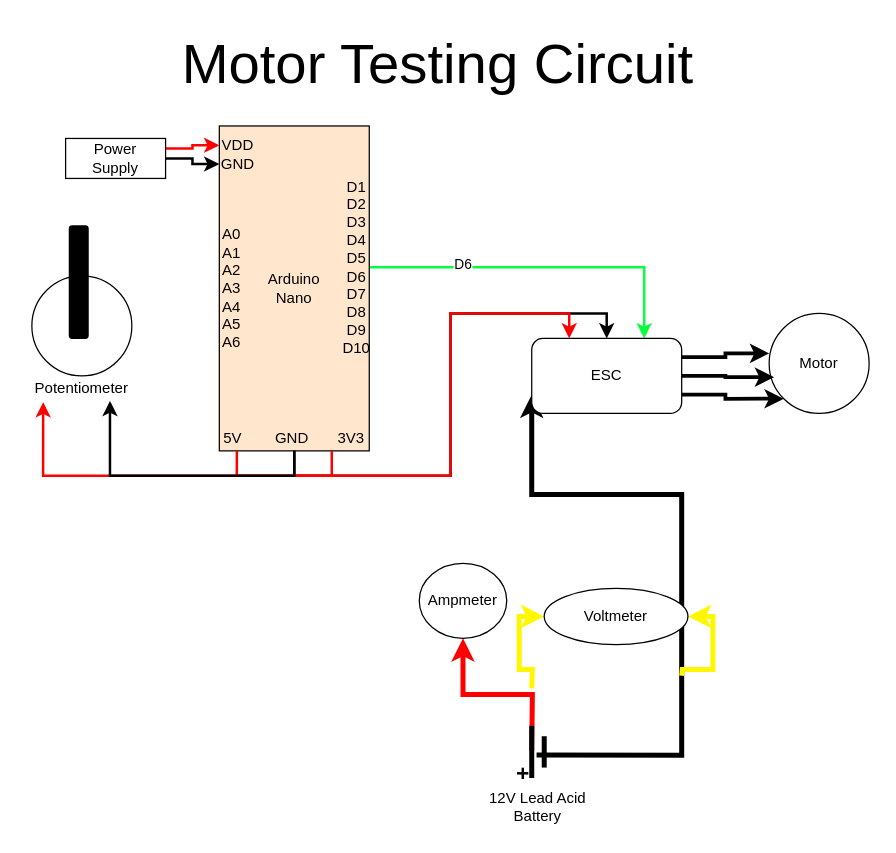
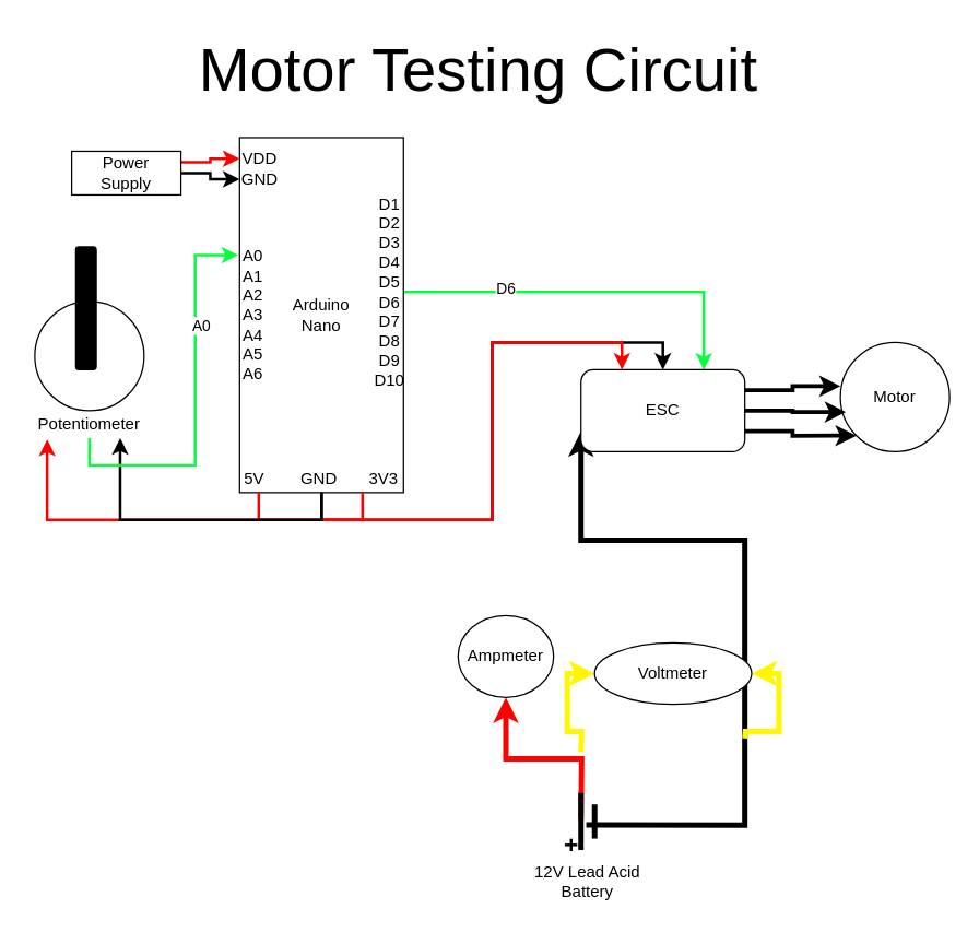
  <mxCell id="0" />
  <mxCell id="1" parent="0" />
  <mxCell id="2" value="&lt;div&gt;Motor&lt;/div&gt;" style="ellipse;whiteSpace=wrap;html=1;aspect=fixed;" vertex="1" parent="1"><mxGeometry x="615" y="250" width="80" height="80" as="geometry" /></mxCell>
  <mxCell id="3" style="edgeStyle=orthogonalEdgeStyle;rounded=0;orthogonalLoop=1;jettySize=auto;html=1;exitX=1;exitY=0.75;exitDx=0;exitDy=0;entryX=0;entryY=1;entryDx=0;entryDy=0;strokeWidth=3;" edge="1" parent="1" source="8" target="2"><mxGeometry relative="1" as="geometry" /></mxCell>
  <mxCell id="4" style="edgeStyle=orthogonalEdgeStyle;rounded=0;orthogonalLoop=1;jettySize=auto;html=1;exitX=0.5;exitY=0;exitDx=0;exitDy=0;entryX=0.5;entryY=1;entryDx=0;entryDy=0;startArrow=classic;startFill=1;endArrow=none;endFill=0;strokeWidth=2;" edge="1" parent="1" source="8" target="15"><mxGeometry relative="1" as="geometry" /></mxCell>
  <mxCell id="5" style="edgeStyle=orthogonalEdgeStyle;rounded=0;orthogonalLoop=1;jettySize=auto;html=1;exitX=0.75;exitY=0;exitDx=0;exitDy=0;startArrow=classic;startFill=1;endArrow=none;endFill=0;strokeColor=#05FF3F;strokeWidth=2;" edge="1" parent="1" source="8" target="13"><mxGeometry relative="1" as="geometry"><mxPoint x="305" y="230" as="targetPoint" /></mxGeometry></mxCell>
  <mxCell id="6" value="&lt;div&gt;D6&lt;/div&gt;" style="edgeLabel;html=1;align=center;verticalAlign=middle;resizable=0;points=[];" vertex="1" connectable="0" parent="5"><mxGeometry x="0.466" y="-3" relative="1" as="geometry"><mxPoint as="offset" /></mxGeometry></mxCell>
  <mxCell id="7" style="edgeStyle=orthogonalEdgeStyle;rounded=0;orthogonalLoop=1;jettySize=auto;html=1;exitX=0;exitY=0.75;exitDx=0;exitDy=0;startArrow=classic;startFill=1;endArrow=none;endFill=0;strokeWidth=4;entryX=0;entryY=0;entryDx=0;entryDy=0;" edge="1" parent="1" source="8" target="26"><mxGeometry relative="1" as="geometry"><mxPoint x="435" y="460" as="targetPoint" /><Array as="points"><mxPoint x="425" y="395" /><mxPoint x="545" y="395" /><mxPoint x="545" y="604" /></Array></mxGeometry></mxCell>
  <mxCell id="8" value="ESC" style="rounded=1;whiteSpace=wrap;html=1;" vertex="1" parent="1"><mxGeometry x="425" y="270" width="120" height="60" as="geometry" /></mxCell>
  <mxCell id="9" style="edgeStyle=orthogonalEdgeStyle;rounded=0;orthogonalLoop=1;jettySize=auto;html=1;exitX=1;exitY=0.25;exitDx=0;exitDy=0;entryX=0;entryY=0.4;entryDx=0;entryDy=0;entryPerimeter=0;strokeWidth=3;" edge="1" parent="1" source="8" target="2"><mxGeometry relative="1" as="geometry" /></mxCell>
  <mxCell id="10" style="edgeStyle=orthogonalEdgeStyle;rounded=0;orthogonalLoop=1;jettySize=auto;html=1;exitX=1;exitY=0.5;exitDx=0;exitDy=0;entryX=0.05;entryY=0.638;entryDx=0;entryDy=0;entryPerimeter=0;strokeWidth=3;" edge="1" parent="1" source="8" target="2"><mxGeometry relative="1" as="geometry" /></mxCell>
  <mxCell id="11" value="" style="group" vertex="1" connectable="0" parent="1"><mxGeometry x="165" y="100" width="150" height="260" as="geometry" /></mxCell>
- <mxCell id="12" value="&lt;div&gt;Arduino&lt;/div&gt;&lt;div&gt;Nano&lt;br&gt;&lt;/div&gt;" style="rounded=0;whiteSpace=wrap;html=1;fillColor=#ffe6cc;" vertex="1" parent="11"><mxGeometry x="10" width="120" height="260" as="geometry" /></mxCell>
+ <mxCell id="12" value="&lt;div&gt;Arduino&lt;/div&gt;&lt;div&gt;Nano&lt;br&gt;&lt;/div&gt;" style="rounded=0;whiteSpace=wrap;html=1;" vertex="1" parent="11"><mxGeometry x="10" width="120" height="260" as="geometry" /></mxCell>
  <mxCell id="13" value="&lt;div&gt;D1&lt;/div&gt;&lt;div&gt;D2&lt;/div&gt;&lt;div&gt;D3&lt;/div&gt;&lt;div&gt;D4&lt;/div&gt;&lt;div&gt;D5&lt;/div&gt;&lt;div&gt;D6&lt;/div&gt;&lt;div&gt;D7&lt;br&gt;D8&lt;/div&gt;&lt;div&gt;D9&lt;/div&gt;&lt;div&gt;D10&lt;br&gt;&lt;/div&gt;" style="text;html=1;strokeColor=none;fillColor=none;align=center;verticalAlign=middle;whiteSpace=wrap;rounded=0;" vertex="1" parent="11"><mxGeometry x="110" y="38" width="20" height="150" as="geometry" /></mxCell>
  <mxCell id="14" value="&lt;div&gt;A0&lt;/div&gt;&lt;div&gt;A1&lt;/div&gt;&lt;div&gt;A2&lt;/div&gt;&lt;div&gt;A3&lt;/div&gt;&lt;div&gt;A4&lt;/div&gt;&lt;div&gt;A5&lt;/div&gt;&lt;div&gt;A6&lt;/div&gt;" style="text;html=1;strokeColor=none;fillColor=none;align=center;verticalAlign=middle;whiteSpace=wrap;rounded=0;" vertex="1" parent="11"><mxGeometry x="10" y="65" width="20" height="130" as="geometry" /></mxCell>
  <mxCell id="15" value="&lt;div&gt;5V &amp;nbsp; &amp;nbsp;&amp;nbsp; &amp;nbsp; GND&amp;nbsp; &amp;nbsp;&amp;nbsp; &amp;nbsp; 3V3&lt;br&gt;&lt;/div&gt;" style="text;html=1;strokeColor=none;fillColor=none;align=center;verticalAlign=middle;whiteSpace=wrap;rounded=0;" vertex="1" parent="11"><mxGeometry x="10" y="240" width="120" height="20" as="geometry" /></mxCell>
  <mxCell id="16" value="&lt;div&gt;VDD&lt;/div&gt;&lt;div&gt;GND&lt;br&gt;&lt;/div&gt;" style="text;html=1;strokeColor=none;fillColor=none;align=center;verticalAlign=middle;whiteSpace=wrap;rounded=0;" vertex="1" parent="11"><mxGeometry x="10" y="8" width="30" height="30" as="geometry" /></mxCell>
  <mxCell id="17" style="edgeStyle=orthogonalEdgeStyle;rounded=0;orthogonalLoop=1;jettySize=auto;html=1;exitX=0;exitY=0.5;exitDx=0;exitDy=0;strokeColor=#FFF700;strokeWidth=4;startArrow=classic;startFill=1;endArrow=none;endFill=0;" edge="1" parent="1" source="19"><mxGeometry relative="1" as="geometry"><mxPoint x="425" y="550" as="targetPoint" /></mxGeometry></mxCell>
  <mxCell id="18" style="edgeStyle=orthogonalEdgeStyle;rounded=0;orthogonalLoop=1;jettySize=auto;html=1;exitX=1;exitY=0.5;exitDx=0;exitDy=0;strokeColor=#FFF700;strokeWidth=4;startArrow=classic;startFill=1;endArrow=none;endFill=0;" edge="1" parent="1" source="19"><mxGeometry relative="1" as="geometry"><mxPoint x="545" y="540" as="targetPoint" /></mxGeometry></mxCell>
  <mxCell id="19" value="Voltmeter" style="ellipse;whiteSpace=wrap;html=1;" vertex="1" parent="1"><mxGeometry x="435" y="470" width="115" height="45" as="geometry" /></mxCell>
  <mxCell id="20" style="edgeStyle=orthogonalEdgeStyle;rounded=0;orthogonalLoop=1;jettySize=auto;html=1;exitX=0.5;exitY=1;exitDx=0;exitDy=0;strokeColor=#FF0000;strokeWidth=4;endArrow=none;endFill=0;startArrow=classic;startFill=1;" edge="1" parent="1" source="21"><mxGeometry relative="1" as="geometry"><mxPoint x="425" y="600" as="targetPoint" /></mxGeometry></mxCell>
  <mxCell id="21" value="Ampmeter" style="ellipse;whiteSpace=wrap;html=1;" vertex="1" parent="1"><mxGeometry x="335" y="450" width="70" height="60" as="geometry" /></mxCell>
  <mxCell id="22" style="edgeStyle=orthogonalEdgeStyle;rounded=0;orthogonalLoop=1;jettySize=auto;html=1;exitX=0.25;exitY=0;exitDx=0;exitDy=0;entryX=0.117;entryY=1;entryDx=0;entryDy=0;entryPerimeter=0;endArrow=none;endFill=0;startArrow=classic;startFill=1;strokeColor=#FF0000;strokeWidth=2;" edge="1" parent="1" source="8" target="15"><mxGeometry relative="1" as="geometry" /></mxCell>
  <mxCell id="23" value="" style="group" vertex="1" connectable="0" parent="1"><mxGeometry x="405" y="580" width="30" height="51" as="geometry" /></mxCell>
  <mxCell id="24" value="" style="endArrow=none;html=1;rounded=0;strokeWidth=4;" edge="1" parent="23"><mxGeometry width="50" height="50" relative="1" as="geometry"><mxPoint x="30" y="8.361" as="sourcePoint" /><mxPoint x="30" y="33.443" as="targetPoint" /></mxGeometry></mxCell>
  <mxCell id="25" value="" style="endArrow=none;html=1;rounded=0;strokeWidth=4;" edge="1" parent="23"><mxGeometry width="50" height="50" relative="1" as="geometry"><mxPoint x="20" as="sourcePoint" /><mxPoint x="20" y="41.803" as="targetPoint" /></mxGeometry></mxCell>
  <mxCell id="26" value="&lt;font style=&quot;font-size: 18px;&quot;&gt;&lt;b&gt;+&lt;/b&gt;&lt;/font&gt;" style="text;html=1;strokeColor=none;fillColor=none;align=center;verticalAlign=middle;whiteSpace=wrap;rounded=0;rotation=90;" vertex="1" parent="23"><mxGeometry x="-2" y="27.59" width="30" height="21.738" as="geometry" /></mxCell>
  <mxCell id="27" value="" style="group" vertex="1" connectable="0" parent="1"><mxGeometry x="20" y="180" width="90" height="140" as="geometry" /></mxCell>
  <mxCell id="28" value="" style="ellipse;whiteSpace=wrap;html=1;aspect=fixed;" vertex="1" parent="27"><mxGeometry x="5" y="40" width="80" height="80" as="geometry" /></mxCell>
  <mxCell id="29" value="" style="rounded=1;whiteSpace=wrap;html=1;fillColor=#000000;" vertex="1" parent="27"><mxGeometry x="35" width="15" height="90" as="geometry" /></mxCell>
  <mxCell id="30" value="Potentiometer" style="text;html=1;strokeColor=none;fillColor=none;align=center;verticalAlign=middle;whiteSpace=wrap;rounded=0;" vertex="1" parent="27"><mxGeometry y="120" width="90" height="20" as="geometry" /></mxCell>
  <mxCell id="31" style="edgeStyle=orthogonalEdgeStyle;rounded=0;orthogonalLoop=1;jettySize=auto;html=1;exitX=0.75;exitY=1;exitDx=0;exitDy=0;entryX=0.156;entryY=1.05;entryDx=0;entryDy=0;entryPerimeter=0;strokeColor=#FF0000;strokeWidth=2;" edge="1" parent="1" source="15" target="30"><mxGeometry relative="1" as="geometry" /></mxCell>
  <mxCell id="32" style="edgeStyle=orthogonalEdgeStyle;rounded=0;orthogonalLoop=1;jettySize=auto;html=1;exitX=0.5;exitY=1;exitDx=0;exitDy=0;entryX=0.75;entryY=1;entryDx=0;entryDy=0;strokeWidth=2;" edge="1" parent="1" source="15" target="30"><mxGeometry relative="1" as="geometry" /></mxCell>
+ <mxCell id="33" style="edgeStyle=orthogonalEdgeStyle;rounded=0;orthogonalLoop=1;jettySize=auto;html=1;exitX=0.5;exitY=1;exitDx=0;exitDy=0;entryX=-0.05;entryY=0.162;entryDx=0;entryDy=0;entryPerimeter=0;strokeColor=#05FF3F;strokeWidth=2;" edge="1" parent="1" source="30" target="14"><mxGeometry relative="1" as="geometry" /></mxCell>
+ <mxCell id="34" value="A0" style="edgeLabel;html=1;align=center;verticalAlign=middle;resizable=0;points=[];" vertex="1" connectable="0" parent="33"><mxGeometry x="0.412" y="-4" relative="1" as="geometry"><mxPoint as="offset" /></mxGeometry></mxCell>
  <mxCell id="35" value="12V Lead Acid Battery" style="text;html=1;strokeColor=none;fillColor=none;align=center;verticalAlign=middle;whiteSpace=wrap;rounded=0;" vertex="1" parent="1"><mxGeometry x="385" y="630" width="90" height="30" as="geometry" /></mxCell>
  <mxCell id="36" value="&lt;font style=&quot;font-size: 45px;&quot;&gt;Motor Testing Circuit&lt;br&gt;&lt;/font&gt;" style="text;html=1;strokeColor=none;fillColor=none;align=center;verticalAlign=middle;whiteSpace=wrap;rounded=0;" vertex="1" parent="1"><mxGeometry x="20" y="20" width="660" height="60" as="geometry" /></mxCell>
  <mxCell id="37" style="edgeStyle=orthogonalEdgeStyle;rounded=0;orthogonalLoop=1;jettySize=auto;html=1;exitX=1;exitY=0.25;exitDx=0;exitDy=0;entryX=0;entryY=0.25;entryDx=0;entryDy=0;strokeColor=#FF0000;strokeWidth=2;" edge="1" parent="1" source="39" target="16"><mxGeometry relative="1" as="geometry" /></mxCell>
  <mxCell id="38" style="edgeStyle=orthogonalEdgeStyle;rounded=0;orthogonalLoop=1;jettySize=auto;html=1;exitX=1;exitY=0.5;exitDx=0;exitDy=0;entryX=0;entryY=0.75;entryDx=0;entryDy=0;strokeWidth=2;" edge="1" parent="1" source="39" target="16"><mxGeometry relative="1" as="geometry" /></mxCell>
  <mxCell id="39" value="&lt;div&gt;Power&lt;/div&gt;&lt;div&gt;Supply&lt;br&gt;&lt;/div&gt;" style="rounded=0;whiteSpace=wrap;html=1;" vertex="1" parent="1"><mxGeometry x="52" y="110" width="80" height="32" as="geometry" /></mxCell>
